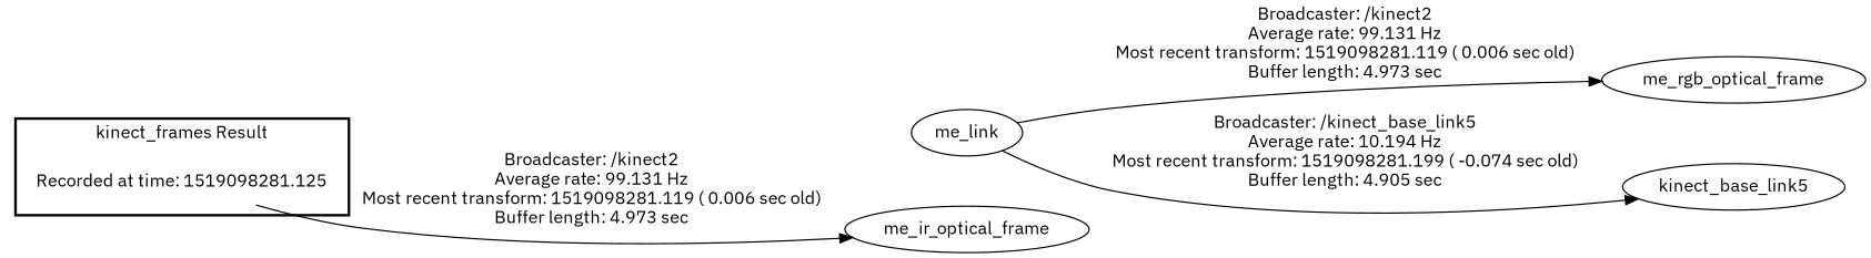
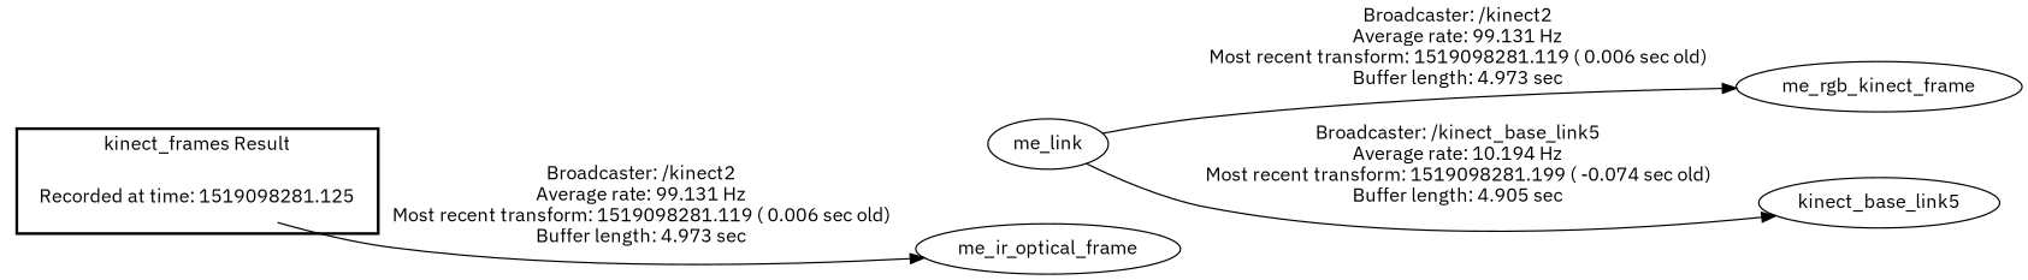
  digraph {
    fontname="IBM Plex Sans"
    rankdir=LR
    node [fontname="IBM Plex Sans"]
    edge [fontname="IBM Plex Sans"]
    "Recorded at time: 1519098281.125" [shape=plaintext]
    me_link
    me_ir_optical_frame
-   me_rgb_optical_frame
+   me_rgb_optical_frame [label=me_rgb_kinect_frame]
    kinect_base_link5
    subgraph cluster_1 {
      color=black
      label="kinect_frames Result"
      style=bold
      "Recorded at time: 1519098281.125"
    }
    "Recorded at time: 1519098281.125" -> me_link [style=invis]
    "Recorded at time: 1519098281.125" -> me_ir_optical_frame [label="Broadcaster: /kinect2\nAverage rate: 99.131 Hz\nMost recent transform: 1519098281.119 ( 0.006 sec old)\nBuffer length: 4.973 sec\n"]
    me_link -> me_rgb_optical_frame [label="Broadcaster: /kinect2\nAverage rate: 99.131 Hz\nMost recent transform: 1519098281.119 ( 0.006 sec old)\nBuffer length: 4.973 sec\n"]
    me_link -> kinect_base_link5 [label="Broadcaster: /kinect_base_link5\nAverage rate: 10.194 Hz\nMost recent transform: 1519098281.199 ( -0.074 sec old)\nBuffer length: 4.905 sec\n"]
  }
